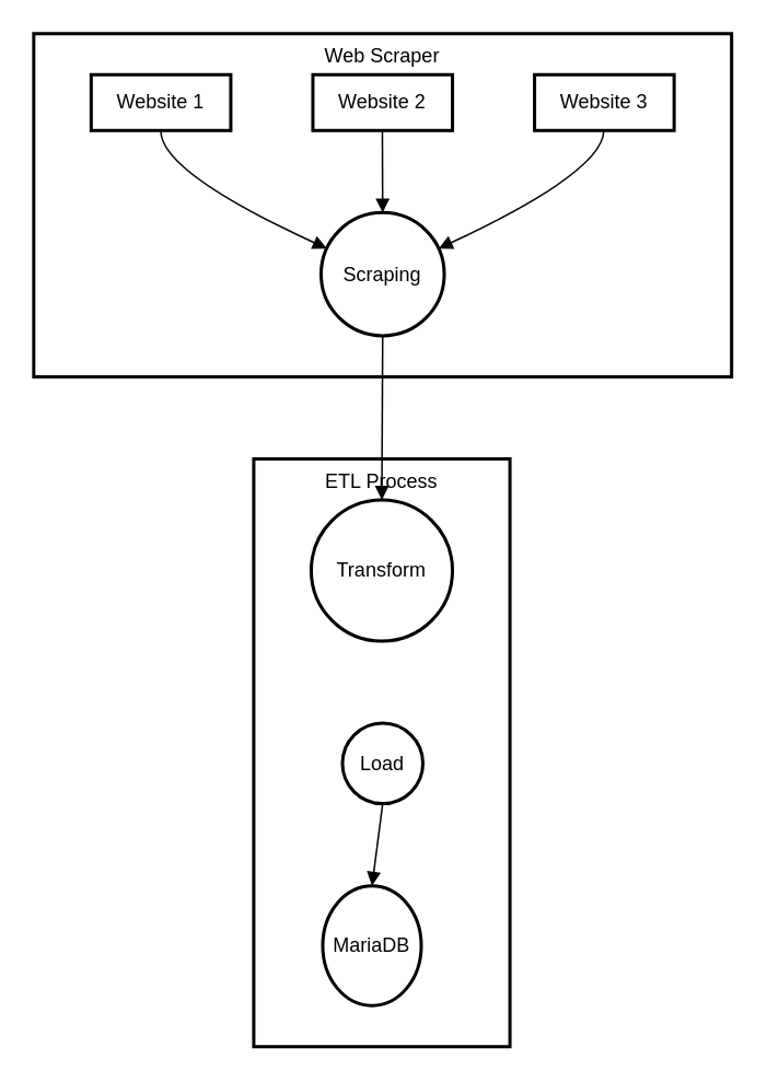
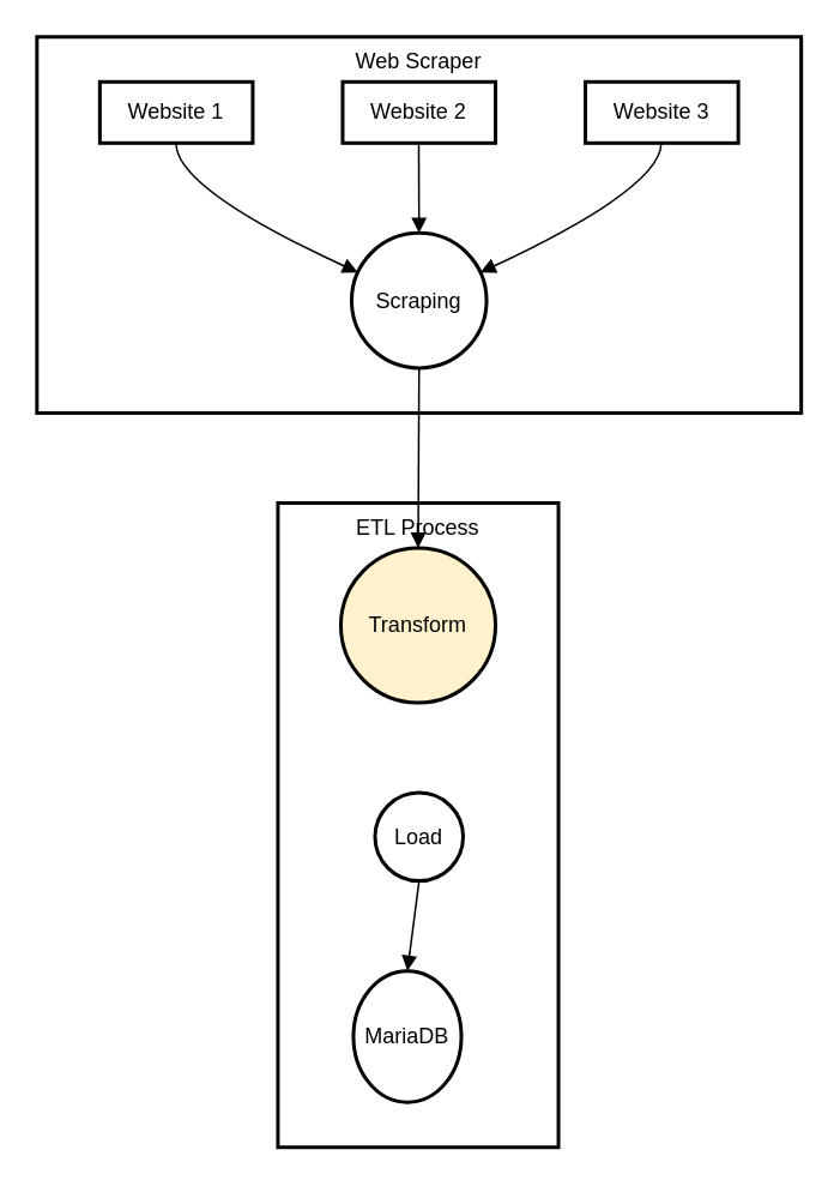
  <mxCell id="0" />
  <mxCell id="1" parent="0" />
  <mxCell id="2" value="ETL Process" style="whiteSpace=wrap;strokeWidth=2;verticalAlign=top;" vertex="1" parent="1"><mxGeometry x="154" y="279" width="156" height="358" as="geometry" /></mxCell>
- <mxCell id="3" value="Transform" style="ellipse;aspect=fixed;strokeWidth=2;whiteSpace=wrap;" vertex="1" parent="1"><mxGeometry x="189" y="304" width="86" height="86" as="geometry" /></mxCell>
+ <mxCell id="3" value="Transform" style="ellipse;aspect=fixed;strokeWidth=2;whiteSpace=wrap;fillColor=#fff2cc;" vertex="1" parent="1"><mxGeometry x="189" y="304" width="86" height="86" as="geometry" /></mxCell>
  <mxCell id="4" value="Load" style="ellipse;aspect=fixed;strokeWidth=2;whiteSpace=wrap;" vertex="1" parent="1"><mxGeometry x="208" y="440" width="49" height="49" as="geometry" /></mxCell>
  <mxCell id="5" value="MariaDB" style="ellipse;aspect=fixed;strokeWidth=2;whiteSpace=wrap;" vertex="1" parent="1"><mxGeometry x="196" y="539" width="60" height="73" as="geometry" /></mxCell>
  <mxCell id="6" value="Web Scraper" style="whiteSpace=wrap;strokeWidth=2;verticalAlign=top;" vertex="1" parent="1"><mxGeometry width="425" height="209" as="geometry" x="20" y="20" /></mxCell>
  <mxCell id="7" value="Scraping" style="ellipse;aspect=fixed;strokeWidth=2;whiteSpace=wrap;" vertex="1" parent="1"><mxGeometry x="195" y="129" width="75" height="75" as="geometry" /></mxCell>
  <mxCell id="8" value="Website 1" style="whiteSpace=wrap;strokeWidth=2;" vertex="1" parent="1"><mxGeometry x="55" y="45" width="85" height="34" as="geometry" /></mxCell>
  <mxCell id="9" value="Website 2" style="whiteSpace=wrap;strokeWidth=2;" vertex="1" parent="1"><mxGeometry x="190" y="45" width="85" height="34" as="geometry" /></mxCell>
  <mxCell id="10" value="Website 3" style="whiteSpace=wrap;strokeWidth=2;" vertex="1" parent="1"><mxGeometry x="325" y="45" width="85" height="34" as="geometry" /></mxCell>
  <mxCell id="11" value="" style="curved=1;startArrow=none;endArrow=block;exitX=0.499;exitY=0.985;entryX=-0.006;entryY=0.262;" edge="1" parent="1" source="8" target="7"><mxGeometry relative="1" as="geometry"><Array as="points"><mxPoint x="97" y="104" /></Array></mxGeometry></mxCell>
  <mxCell id="12" value="" style="curved=1;startArrow=none;endArrow=block;exitX=0.498;exitY=0.985;entryX=0.497;entryY=-0.007;" edge="1" parent="1" source="9" target="7"><mxGeometry relative="1" as="geometry"><Array as="points" /></mxGeometry></mxCell>
  <mxCell id="13" value="" style="curved=1;startArrow=none;endArrow=block;exitX=0.496;exitY=0.985;entryX=1.0;entryY=0.262;" edge="1" parent="1" source="10" target="7"><mxGeometry relative="1" as="geometry"><Array as="points"><mxPoint x="367" y="104" /></Array></mxGeometry></mxCell>
  <mxCell id="14" value="" style="curved=1;startArrow=none;endArrow=block;exitX=0.497;exitY=1.0;entryX=0.503;entryY=-0.0;" edge="1" parent="1" source="7" target="3"><mxGeometry relative="1" as="geometry"><Array as="points" /></mxGeometry></mxCell>
  <mxCell id="15" value="" style="curved=1;startArrow=none;endArrow=block;exitX=0.496;exitY=1.008;entryX=0.497;entryY=0.005;" edge="1" parent="1" source="4" target="5"><mxGeometry relative="1" as="geometry"><Array as="points" /></mxGeometry></mxCell>
